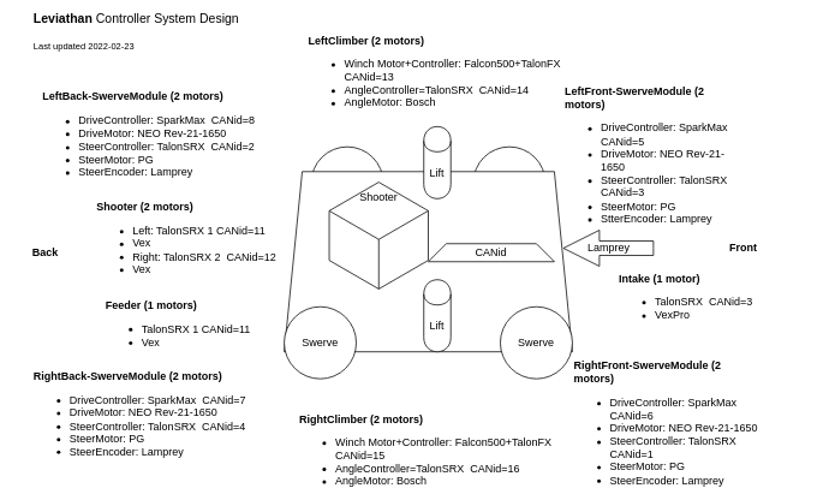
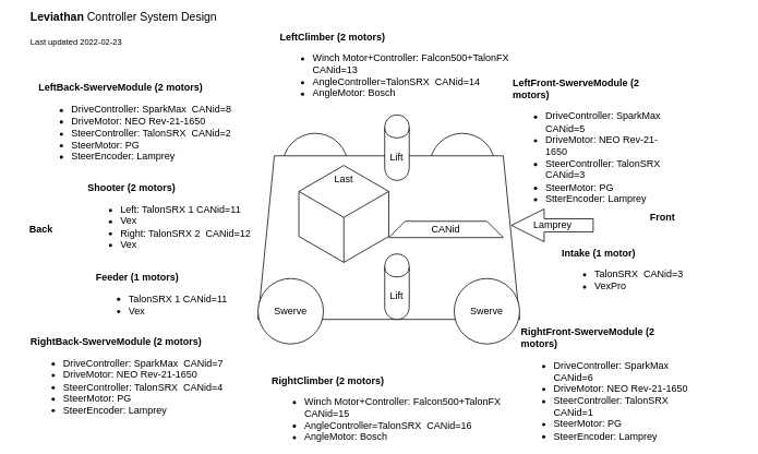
  <mxCell id="0" />
  <mxCell id="1" parent="0" />
  <mxCell id="2" value="" style="ellipse;whiteSpace=wrap;html=1;" parent="1" vertex="1"><mxGeometry x="525" y="162.5" width="80" height="80" as="geometry" /></mxCell>
  <mxCell id="3" value="" style="ellipse;whiteSpace=wrap;html=1;" parent="1" vertex="1"><mxGeometry x="345" y="162.5" width="80" height="80" as="geometry" /></mxCell>
  <mxCell id="4" value="" style="shape=trapezoid;perimeter=trapezoidPerimeter;whiteSpace=wrap;html=1;fixedSize=1;" parent="1" vertex="1"><mxGeometry x="315" y="190" width="320" height="200" as="geometry" /></mxCell>
  <mxCell id="5" value="&lt;b&gt;LeftClimber (2 motors)&lt;/b&gt;&lt;br&gt;&lt;ul&gt;&lt;li&gt;Winch Motor+Controller: Falcon500+TalonFX&amp;nbsp; CANid=13&lt;br&gt;&lt;/li&gt;&lt;li&gt;AngleController=TalonSRX&amp;nbsp; CANid=14&lt;/li&gt;&lt;li&gt;AngleMotor: Bosch&lt;/li&gt;&lt;/ul&gt;" style="text;html=1;strokeColor=none;fillColor=none;align=left;verticalAlign=middle;whiteSpace=wrap;rounded=0;" parent="1" vertex="1"><mxGeometry x="340" y="70" width="310" height="30" as="geometry" /></mxCell>
  <mxCell id="6" value="&lt;b&gt;RightBack-SwerveModule (2 motors)&lt;/b&gt;&lt;br&gt;&lt;ul&gt;&lt;li&gt;DriveController: SparkMax&amp;nbsp; CANid=7&lt;/li&gt;&lt;li&gt;DriveMotor: NEO Rev-21-1650&lt;/li&gt;&lt;li&gt;SteerController: TalonSRX&amp;nbsp; CANid=4&lt;/li&gt;&lt;li&gt;SteerMotor: PG&lt;/li&gt;&lt;li&gt;SteerEncoder: Lamprey&lt;/li&gt;&lt;/ul&gt;" style="text;html=1;strokeColor=none;fillColor=none;align=left;verticalAlign=middle;whiteSpace=wrap;rounded=0;" parent="1" vertex="1"><mxGeometry x="35" y="450" width="270" height="30" as="geometry" /></mxCell>
  <mxCell id="7" value="&lt;b&gt;RightFront-SwerveModule (2 motors)&lt;/b&gt;&lt;br&gt;&lt;ul&gt;&lt;li&gt;DriveController: SparkMax&amp;nbsp; CANid=6&lt;/li&gt;&lt;li&gt;DriveMotor: NEO Rev-21-1650&lt;/li&gt;&lt;li&gt;SteerController: TalonSRX&amp;nbsp; CANid=1&lt;/li&gt;&lt;li&gt;SteerMotor: PG&lt;/li&gt;&lt;li&gt;SteerEncoder: Lamprey&lt;/li&gt;&lt;/ul&gt;" style="text;html=1;strokeColor=none;fillColor=none;align=left;verticalAlign=middle;whiteSpace=wrap;rounded=0;" parent="1" vertex="1"><mxGeometry x="635" y="460" width="210" height="30" as="geometry" /></mxCell>
  <mxCell id="8" value="&lt;b&gt;LeftFront-SwerveModule (2 motors)&lt;/b&gt;&lt;br&gt;&lt;ul&gt;&lt;li&gt;DriveController: SparkMax&amp;nbsp; CANid=5&lt;/li&gt;&lt;li&gt;DriveMotor: NEO Rev-21-1650&lt;/li&gt;&lt;li&gt;SteerController: TalonSRX&amp;nbsp; CANid=3&lt;/li&gt;&lt;li&gt;SteerMotor: PG&lt;/li&gt;&lt;li&gt;StterEncoder: Lamprey&lt;/li&gt;&lt;/ul&gt;" style="text;html=1;strokeColor=none;fillColor=none;align=left;verticalAlign=middle;whiteSpace=wrap;rounded=0;" parent="1" vertex="1"><mxGeometry x="625" y="162.5" width="190" height="30" as="geometry" /></mxCell>
- <mxCell id="9" value="Front" style="text;html=1;strokeColor=none;fillColor=none;align=center;verticalAlign=middle;whiteSpace=wrap;rounded=0;fontStyle=1" parent="1" vertex="1"><mxGeometry x="795" y="260" width="60" height="30" as="geometry" /></mxCell>
+ <mxCell id="9" value="Front" style="text;html=1;strokeColor=none;fillColor=none;align=center;verticalAlign=middle;whiteSpace=wrap;rounded=0;fontStyle=1" parent="1" vertex="1"><mxGeometry x="780" y="250" width="60" height="30" as="geometry" /></mxCell>
  <mxCell id="10" value="Back" style="text;html=1;strokeColor=none;fillColor=none;align=center;verticalAlign=middle;whiteSpace=wrap;rounded=0;fontStyle=1" parent="1" vertex="1"><mxGeometry x="20" y="265" width="60" height="30" as="geometry" /></mxCell>
  <mxCell id="11" value="&lt;b&gt;LeftBack-SwerveModule (2 motors)&lt;/b&gt;&lt;br&gt;&lt;ul&gt;&lt;li&gt;DriveController: SparkMax&amp;nbsp; CANid=8&lt;/li&gt;&lt;li&gt;DriveMotor: NEO Rev-21-1650&lt;/li&gt;&lt;li&gt;SteerController: TalonSRX&amp;nbsp; CANid=2&lt;/li&gt;&lt;li&gt;SteerMotor: PG&lt;/li&gt;&lt;li&gt;SteerEncoder: Lamprey&lt;/li&gt;&lt;/ul&gt;" style="text;html=1;strokeColor=none;fillColor=none;align=left;verticalAlign=middle;whiteSpace=wrap;rounded=0;" parent="1" vertex="1"><mxGeometry x="45" y="140" width="270" height="30" as="geometry" /></mxCell>
  <mxCell id="12" value="&lt;span style=&quot;color: rgba(0 , 0 , 0 , 0) ; font-family: monospace ; font-size: 0px&quot;&gt;%3CmxGraphModel%3E%3Croot%3E%3CmxCell%20id%3D%220%22%2F%3E%3CmxCell%20id%3D%221%22%20parent%3D%220%22%2F%3E%3CmxCell%20id%3D%222%22%20value%3D%22%26lt%3Bb%26gt%3BLeftClimber%20(Winch%20motor%2C%20Angle%20motor)%26lt%3B%2Fb%26gt%3B%26lt%3Bbr%26gt%3B%26lt%3Bul%26gt%3B%26lt%3Bli%26gt%3B%26lt%3Bspan%26gt%3BTalonSRX%26amp%3Bnbsp%3B%20CANid%3D%3F%3F%3F%26lt%3B%2Fspan%26gt%3B%26lt%3Bbr%26gt%3B%26lt%3B%2Fli%26gt%3B%26lt%3Bli%26gt%3BWinch%3A%20FalconFX%20CANid%3D%3F%3F%3F%26lt%3B%2Fli%26gt%3B%26lt%3Bli%26gt%3BAngleController%3F%3F%3F%26lt%3B%2Fli%26gt%3B%26lt%3Bli%26gt%3BAngle%20Motor%3F%3F%3F%26lt%3B%2Fli%26gt%3B%26lt%3B%2Ful%26gt%3B%22%20style%3D%22text%3Bhtml%3D1%3BstrokeColor%3Dnone%3BfillColor%3Dnone%3Balign%3Dleft%3BverticalAlign%3Dmiddle%3BwhiteSpace%3Dwrap%3Brounded%3D0%3B%22%20vertex%3D%221%22%20parent%3D%221%22%3E%3CmxGeometry%20x%3D%22350%22%20y%3D%2280%22%20width%3D%22250%22%20height%3D%2230%22%20as%3D%22geometry%22%2F%3E%3C%2FmxCell%3E%3C%2Froot%3E%3C%2FmxGraphModel%3E&lt;/span&gt;" style="text;html=1;strokeColor=none;fillColor=none;align=left;verticalAlign=middle;whiteSpace=wrap;rounded=0;" parent="1" vertex="1"><mxGeometry x="385" y="450" width="220" height="30" as="geometry" /></mxCell>
  <mxCell id="13" value="Swerve" style="ellipse;whiteSpace=wrap;html=1;" parent="1" vertex="1"><mxGeometry x="315" y="340" width="80" height="80" as="geometry" /></mxCell>
  <mxCell id="14" value="Swerve" style="ellipse;whiteSpace=wrap;html=1;" parent="1" vertex="1"><mxGeometry x="555" y="340" width="80" height="80" as="geometry" /></mxCell>
  <mxCell id="15" value="Lamprey" style="html=1;shadow=0;dashed=0;align=center;verticalAlign=middle;shape=mxgraph.arrows2.arrow;dy=0.6;dx=40;flipH=1;notch=0;" parent="1" vertex="1"><mxGeometry x="625" y="255" width="100" height="40" as="geometry" /></mxCell>
  <mxCell id="16" value="&lt;b&gt;Intake (1 motor)&lt;/b&gt;&lt;br&gt;&lt;ul&gt;&lt;li&gt;&lt;span&gt;TalonSRX&amp;nbsp; CANid=3&lt;/span&gt;&lt;br&gt;&lt;/li&gt;&lt;li&gt;VexPro&lt;/li&gt;&lt;/ul&gt;" style="text;html=1;strokeColor=none;fillColor=none;align=left;verticalAlign=middle;whiteSpace=wrap;rounded=0;" parent="1" vertex="1"><mxGeometry x="685" y="320" width="220" height="30" as="geometry" /></mxCell>
  <mxCell id="17" value="&lt;b&gt;Shooter (2 motors)&lt;/b&gt;&lt;br&gt;&lt;ul&gt;&lt;li&gt;&lt;span&gt;Left: TalonSRX 1 CANid=11&lt;/span&gt;&lt;br&gt;&lt;/li&gt;&lt;li&gt;Vex&lt;/li&gt;&lt;li&gt;Right: TalonSRX 2&amp;nbsp; CANid=12&lt;/li&gt;&lt;li&gt;Vex&lt;/li&gt;&lt;/ul&gt;" style="text;html=1;strokeColor=none;fillColor=none;align=left;verticalAlign=middle;whiteSpace=wrap;rounded=0;" parent="1" vertex="1"><mxGeometry x="105" y="255" width="220" height="30" as="geometry" /></mxCell>
  <mxCell id="18" value="&lt;b&gt;Feeder (1 motors)&lt;/b&gt;&lt;br&gt;&lt;ul&gt;&lt;li&gt;&lt;span&gt;TalonSRX 1 CANid=11&lt;/span&gt;&lt;br&gt;&lt;/li&gt;&lt;li&gt;Vex&lt;/li&gt;&lt;/ul&gt;" style="text;html=1;strokeColor=none;fillColor=none;align=left;verticalAlign=middle;whiteSpace=wrap;rounded=0;" parent="1" vertex="1"><mxGeometry x="115" y="350" width="220" height="30" as="geometry" /></mxCell>
  <mxCell id="19" value="CANid" style="shape=trapezoid;perimeter=trapezoidPerimeter;whiteSpace=wrap;html=1;fixedSize=1;" parent="1" vertex="1"><mxGeometry x="475" y="270" width="140" height="20" as="geometry" /></mxCell>
  <mxCell id="20" value="&lt;font style=&quot;font-size: 14px&quot;&gt;&lt;b&gt;Leviathan&amp;nbsp;&lt;/b&gt;Controller System Design&lt;/font&gt;&lt;br&gt;&lt;br&gt;&lt;font style=&quot;font-size: 10px&quot;&gt;Last updated 2022-02-23&lt;/font&gt;" style="text;html=1;strokeColor=none;fillColor=none;align=left;verticalAlign=middle;whiteSpace=wrap;rounded=0;" parent="1" vertex="1"><mxGeometry x="35" y="20" width="245" height="30" as="geometry" /></mxCell>
  <mxCell id="21" value="&lt;b&gt;RightClimber (2 motors)&lt;/b&gt;&lt;br&gt;&lt;ul&gt;&lt;li&gt;Winch Motor+Controller: Falcon500+TalonFX&amp;nbsp; CANid=15&lt;br&gt;&lt;/li&gt;&lt;li&gt;AngleController=TalonSRX&amp;nbsp; CANid=16&lt;/li&gt;&lt;li&gt;AngleMotor: Bosch&lt;/li&gt;&lt;/ul&gt;" style="text;html=1;strokeColor=none;fillColor=none;align=left;verticalAlign=middle;whiteSpace=wrap;rounded=0;" parent="1" vertex="1"><mxGeometry x="330" y="490" width="310" height="30" as="geometry" /></mxCell>
  <mxCell id="22" value="Lift" style="shape=cylinder;whiteSpace=wrap;html=1;boundedLbl=1;backgroundOutline=1;" vertex="1" parent="1"><mxGeometry x="470" y="140" width="30" height="80" as="geometry" /></mxCell>
  <mxCell id="23" value="Lift" style="shape=cylinder;whiteSpace=wrap;html=1;boundedLbl=1;backgroundOutline=1;" vertex="1" parent="1"><mxGeometry x="470" y="310" width="30" height="80" as="geometry" /></mxCell>
- <mxCell id="24" value="Shooter" style="html=1;whiteSpace=wrap;aspect=fixed;shape=isoCube;backgroundOutline=1;verticalAlign=top;spacingTop=5;" vertex="1" parent="1"><mxGeometry x="365" y="200" width="110" height="122" as="geometry" /></mxCell>
+ <mxCell id="24" value="Last" style="html=1;whiteSpace=wrap;aspect=fixed;shape=isoCube;backgroundOutline=1;verticalAlign=top;spacingTop=5;" vertex="1" parent="1"><mxGeometry x="365" y="200" width="110" height="122" as="geometry" /></mxCell>
